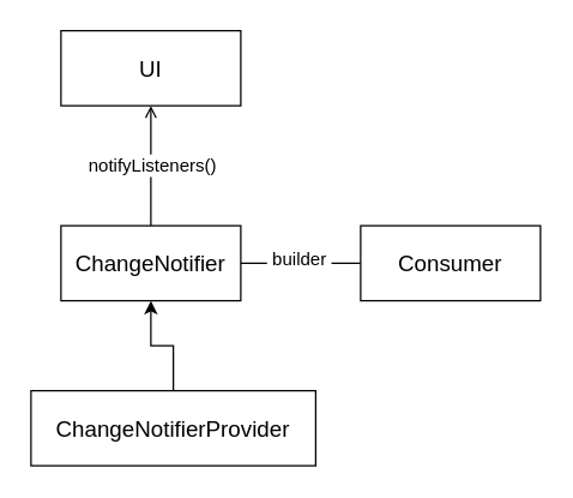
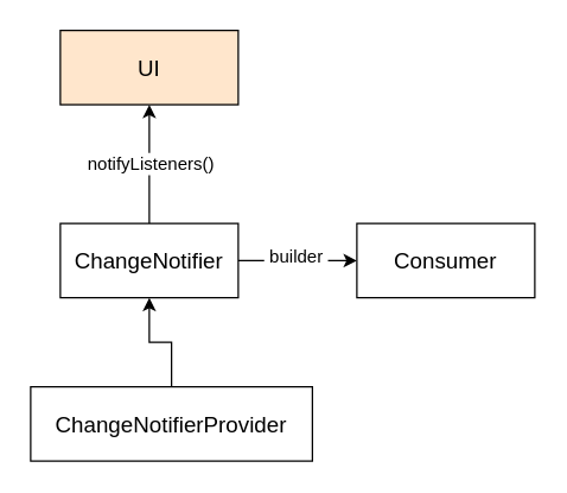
  <mxCell id="0" />
  <mxCell id="1" parent="0" />
- <mxCell id="2" value="" style="edgeStyle=orthogonalEdgeStyle;rounded=0;orthogonalLoop=1;jettySize=auto;html=1;endArrow=open;" parent="1" source="6" target="8" edge="1"><mxGeometry relative="1" as="geometry" /></mxCell>
+ <mxCell id="2" value="" style="edgeStyle=orthogonalEdgeStyle;rounded=0;orthogonalLoop=1;jettySize=auto;html=1;" parent="1" source="6" target="8" edge="1"><mxGeometry relative="1" as="geometry" /></mxCell>
  <mxCell id="3" value="notifyListeners()" style="text;html=1;resizable=0;points=[];align=center;verticalAlign=middle;labelBackgroundColor=#ffffff;" parent="2" vertex="1" connectable="0"><mxGeometry x="0.029" relative="1" as="geometry"><mxPoint as="offset" /></mxGeometry></mxCell>
- <mxCell id="4" value="" style="edgeStyle=orthogonalEdgeStyle;rounded=0;orthogonalLoop=1;jettySize=auto;html=1;endArrow=none;" parent="1" source="6" target="7" edge="1"><mxGeometry relative="1" as="geometry" /></mxCell>
+ <mxCell id="4" value="" style="edgeStyle=orthogonalEdgeStyle;rounded=0;orthogonalLoop=1;jettySize=auto;html=1;" parent="1" source="6" target="7" edge="1"><mxGeometry relative="1" as="geometry" /></mxCell>
  <mxCell id="5" value="&amp;nbsp;builder&amp;nbsp;" style="text;html=1;resizable=0;points=[];align=center;verticalAlign=middle;labelBackgroundColor=#ffffff;" parent="4" vertex="1" connectable="0"><mxGeometry x="-0.05" y="3" relative="1" as="geometry"><mxPoint as="offset" /></mxGeometry></mxCell>
  <mxCell id="6" value="&lt;font style=&quot;font-size: 15px&quot;&gt;ChangeNotifier&lt;/font&gt;" style="rounded=0;whiteSpace=wrap;html=1;" parent="1" vertex="1"><mxGeometry x="40" y="150" width="120" height="50" as="geometry" /></mxCell>
  <mxCell id="7" value="&lt;font style=&quot;font-size: 15px&quot;&gt;Consumer&lt;/font&gt;" style="rounded=0;whiteSpace=wrap;html=1;" parent="1" vertex="1"><mxGeometry x="240" y="150" width="120" height="50" as="geometry" /></mxCell>
- <mxCell id="8" value="&lt;font style=&quot;font-size: 15px&quot;&gt;UI&lt;/font&gt;" style="rounded=0;whiteSpace=wrap;html=1;" parent="1" vertex="1"><mxGeometry x="40" y="20" width="120" height="50" as="geometry" /></mxCell>
+ <mxCell id="8" value="&lt;font style=&quot;font-size: 15px&quot;&gt;UI&lt;/font&gt;" style="rounded=0;whiteSpace=wrap;html=1;fillColor=#ffe6cc;" parent="1" vertex="1"><mxGeometry x="40" y="20" width="120" height="50" as="geometry" /></mxCell>
  <mxCell id="9" style="edgeStyle=orthogonalEdgeStyle;rounded=0;orthogonalLoop=1;jettySize=auto;html=1;exitX=0.5;exitY=0;exitDx=0;exitDy=0;entryX=0.5;entryY=1;entryDx=0;entryDy=0;" parent="1" source="10" target="6" edge="1"><mxGeometry relative="1" as="geometry" /></mxCell>
  <mxCell id="10" value="&lt;font style=&quot;font-size: 15px&quot;&gt;ChangeNotifierProvider&lt;/font&gt;" style="rounded=0;whiteSpace=wrap;html=1;" parent="1" vertex="1"><mxGeometry x="20" y="260" width="190" height="50" as="geometry" /></mxCell>
